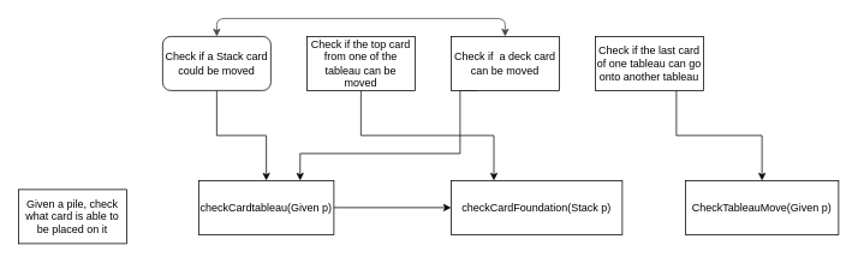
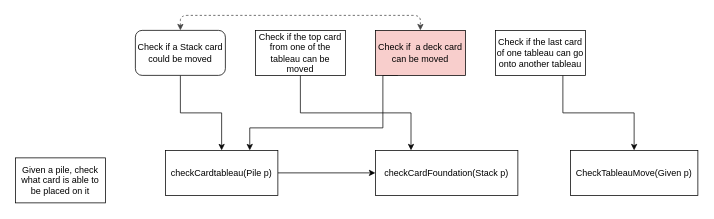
  <mxCell id="0" />
  <mxCell id="1" parent="0" />
  <mxCell id="2" style="edgeStyle=orthogonalEdgeStyle;rounded=0;orthogonalLoop=1;jettySize=auto;html=1;exitX=0.5;exitY=1;exitDx=0;exitDy=0;entryX=0.5;entryY=0;entryDx=0;entryDy=0;strokeColor=#0A0A0A;" parent="1" source="3" target="13" edge="1"><mxGeometry relative="1" as="geometry" /></mxCell>
  <mxCell id="3" value="Check if a Stack card could be moved" style="whiteSpace=wrap;html=1;rounded=1;" parent="1" vertex="1"><mxGeometry x="180" y="40" width="120" height="60" as="geometry" /></mxCell>
  <mxCell id="4" style="edgeStyle=orthogonalEdgeStyle;rounded=0;orthogonalLoop=1;jettySize=auto;html=1;exitX=0.25;exitY=1;exitDx=0;exitDy=0;entryX=0.75;entryY=0;entryDx=0;entryDy=0;strokeColor=#0A0A0A;" parent="1" source="5" target="13" edge="1"><mxGeometry relative="1" as="geometry"><Array as="points"><mxPoint x="510" y="100" /><mxPoint x="510" y="170" /><mxPoint x="333" y="170" /></Array></mxGeometry></mxCell>
- <mxCell id="5" value="Check if&amp;nbsp; a deck card can be moved" style="rounded=0;whiteSpace=wrap;html=1;" parent="1" vertex="1"><mxGeometry x="500" y="40" width="120" height="60" as="geometry" /></mxCell>
+ <mxCell id="5" value="Check if&amp;nbsp; a deck card can be moved" style="rounded=0;whiteSpace=wrap;html=1;fillColor=#f8cecc;" parent="1" vertex="1"><mxGeometry x="500" y="40" width="120" height="60" as="geometry" /></mxCell>
  <mxCell id="6" style="edgeStyle=orthogonalEdgeStyle;rounded=0;orthogonalLoop=1;jettySize=auto;html=1;exitX=0.5;exitY=1;exitDx=0;exitDy=0;entryX=0.25;entryY=0;entryDx=0;entryDy=0;strokeColor=#0A0A0A;" parent="1" source="7" target="14" edge="1"><mxGeometry relative="1" as="geometry"><Array as="points"><mxPoint x="400" y="150" /><mxPoint x="548" y="150" /></Array></mxGeometry></mxCell>
  <mxCell id="7" value="Check if the top card from one of the tableau can be moved" style="rounded=0;whiteSpace=wrap;html=1;" parent="1" vertex="1"><mxGeometry x="340" y="40" width="120" height="60" as="geometry" /></mxCell>
  <mxCell id="8" style="edgeStyle=orthogonalEdgeStyle;rounded=0;orthogonalLoop=1;jettySize=auto;html=1;exitX=0.75;exitY=1;exitDx=0;exitDy=0;entryX=0.5;entryY=0;entryDx=0;entryDy=0;strokeColor=#0A0A0A;" parent="1" source="9" target="15" edge="1"><mxGeometry relative="1" as="geometry" /></mxCell>
  <mxCell id="9" value="Check if the last card of one tableau can go onto another tableau" style="rounded=0;whiteSpace=wrap;html=1;" parent="1" vertex="1"><mxGeometry x="660" y="40" width="120" height="60" as="geometry" /></mxCell>
  <mxCell id="10" value="Given a pile, check what card is able to be placed on it" style="rounded=0;whiteSpace=wrap;html=1;" parent="1" vertex="1"><mxGeometry x="20" y="210" width="120" height="60" as="geometry" /></mxCell>
- <mxCell id="11" value="" style="endArrow=classic;startArrow=classic;html=1;entryX=0.5;entryY=0;entryDx=0;entryDy=0;exitX=0.5;exitY=0;exitDx=0;exitDy=0;strokeColor=#454545;" parent="1" source="3" target="5" edge="1"><mxGeometry width="50" height="50" relative="1" as="geometry"><mxPoint x="300" y="150" as="sourcePoint" /><mxPoint x="350" y="100" as="targetPoint" /><Array as="points"><mxPoint x="240" y="20" /><mxPoint x="340" y="20" /><mxPoint x="500" y="20" /><mxPoint x="560" y="20" /></Array></mxGeometry></mxCell>
+ <mxCell id="11" value="" style="endArrow=classic;startArrow=classic;html=1;entryX=0.5;entryY=0;entryDx=0;entryDy=0;exitX=0.5;exitY=0;exitDx=0;exitDy=0;strokeColor=#454545;dashed=1;" parent="1" source="3" target="5" edge="1"><mxGeometry width="50" height="50" relative="1" as="geometry"><mxPoint x="300" y="150" as="sourcePoint" /><mxPoint x="350" y="100" as="targetPoint" /><Array as="points"><mxPoint x="240" y="20" /><mxPoint x="340" y="20" /><mxPoint x="500" y="20" /><mxPoint x="560" y="20" /></Array></mxGeometry></mxCell>
  <mxCell id="12" style="edgeStyle=orthogonalEdgeStyle;rounded=0;orthogonalLoop=1;jettySize=auto;html=1;exitX=1;exitY=0.5;exitDx=0;exitDy=0;entryX=0;entryY=0.5;entryDx=0;entryDy=0;" parent="1" source="13" target="14" edge="1"><mxGeometry relative="1" as="geometry" /></mxCell>
- <mxCell id="13" value="checkCardtableau(Given p)" style="rounded=0;whiteSpace=wrap;html=1;" parent="1" vertex="1"><mxGeometry x="220" y="200" width="150" height="60" as="geometry" /></mxCell>
+ <mxCell id="13" value="checkCardtableau(Pile p)" style="rounded=0;whiteSpace=wrap;html=1;" parent="1" vertex="1"><mxGeometry x="220" y="200" width="150" height="60" as="geometry" /></mxCell>
  <mxCell id="14" value="checkCardFoundation(Stack p)" style="rounded=0;whiteSpace=wrap;html=1;" parent="1" vertex="1"><mxGeometry x="500" y="200" width="190" height="60" as="geometry" /></mxCell>
  <mxCell id="15" value="CheckTableauMove(Given p)" style="rounded=0;whiteSpace=wrap;html=1;" parent="1" vertex="1"><mxGeometry x="760" y="200" width="170" height="60" as="geometry" /></mxCell>
